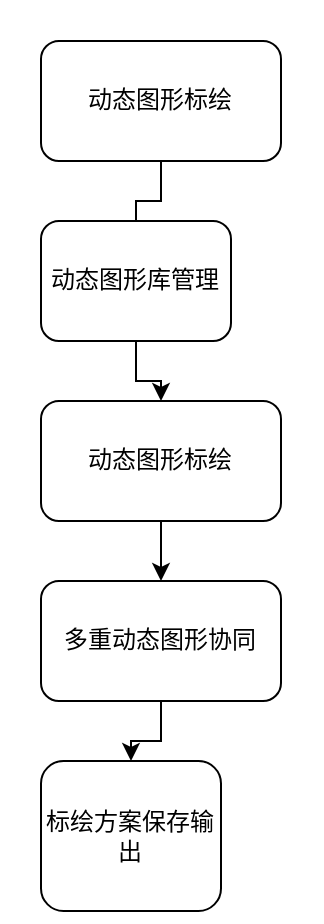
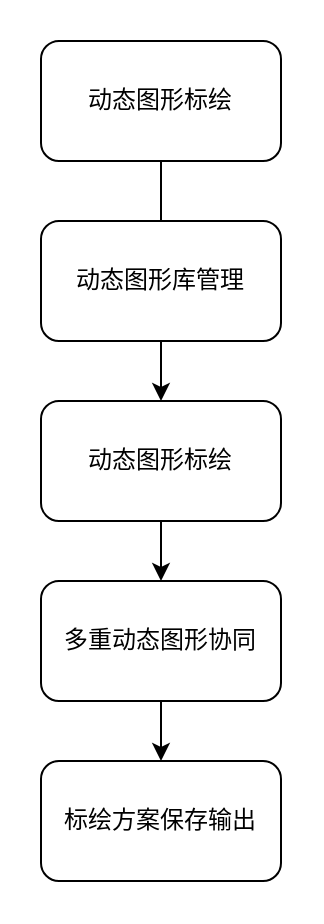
  <mxCell id="0" />
  <mxCell id="1" parent="0" />
  <mxCell id="2" style="edgeStyle=orthogonalEdgeStyle;rounded=0;orthogonalLoop=1;jettySize=auto;html=1;exitX=0.5;exitY=1;exitDx=0;exitDy=0;endArrow=none;endFill=0;" edge="1" parent="1" source="3" target="5"><mxGeometry relative="1" as="geometry" /></mxCell>
  <mxCell id="3" value="动态图形标绘" style="rounded=1;whiteSpace=wrap;html=1;" vertex="1" parent="1"><mxGeometry x="20" y="20" width="120" height="60" as="geometry" /></mxCell>
  <mxCell id="4" style="edgeStyle=orthogonalEdgeStyle;rounded=0;orthogonalLoop=1;jettySize=auto;html=1;exitX=0.5;exitY=1;exitDx=0;exitDy=0;" edge="1" parent="1" source="5" target="7"><mxGeometry relative="1" as="geometry" /></mxCell>
- <mxCell id="5" value="动态图形库管理" style="rounded=1;whiteSpace=wrap;html=1;" vertex="1" parent="1"><mxGeometry x="20" y="110" width="95" height="60" as="geometry" /></mxCell>
+ <mxCell id="5" value="动态图形库管理" style="rounded=1;whiteSpace=wrap;html=1;" vertex="1" parent="1"><mxGeometry x="20" y="110" width="120" height="60" as="geometry" /></mxCell>
  <mxCell id="6" style="edgeStyle=orthogonalEdgeStyle;rounded=0;orthogonalLoop=1;jettySize=auto;html=1;exitX=0.5;exitY=1;exitDx=0;exitDy=0;" edge="1" parent="1" source="7" target="9"><mxGeometry relative="1" as="geometry" /></mxCell>
  <mxCell id="7" value="动态图形标绘" style="rounded=1;whiteSpace=wrap;html=1;" vertex="1" parent="1"><mxGeometry x="20" y="200" width="120" height="60" as="geometry" /></mxCell>
  <mxCell id="8" style="edgeStyle=orthogonalEdgeStyle;rounded=0;orthogonalLoop=1;jettySize=auto;html=1;exitX=0.5;exitY=1;exitDx=0;exitDy=0;" edge="1" parent="1" source="9" target="10"><mxGeometry relative="1" as="geometry" /></mxCell>
  <mxCell id="9" value="多重动态图形协同&lt;span style=&quot;color: rgba(0, 0, 0, 0); font-family: monospace; font-size: 0px; text-align: start; text-wrap: nowrap;&quot;&gt;%3CmxGraphModel%3E%3Croot%3E%3CmxCell%20id%3D%220%22%2F%3E%3CmxCell%20id%3D%221%22%20parent%3D%220%22%2F%3E%3CmxCell%20id%3D%222%22%20value%3D%22%E5%8A%A8%E6%80%81%E5%9B%BE%E5%BD%A2%E6%A0%87%E7%BB%98%22%20style%3D%22rounded%3D1%3BwhiteSpace%3Dwrap%3Bhtml%3D1%3B%22%20vertex%3D%221%22%20parent%3D%221%22%3E%3CmxGeometry%20x%3D%22300%22%20y%3D%22440%22%20width%3D%22120%22%20height%3D%2260%22%20as%3D%22geometry%22%2F%3E%3C%2FmxCell%3E%3C%2Froot%3E%3C%2FmxGraphModel%3E&lt;/span&gt;" style="rounded=1;whiteSpace=wrap;html=1;" vertex="1" parent="1"><mxGeometry x="20" y="290" width="120" height="60" as="geometry" /></mxCell>
- <mxCell id="10" value="标绘方案保存输出" style="rounded=1;whiteSpace=wrap;html=1;" vertex="1" parent="1"><mxGeometry x="20" y="380" width="90" height="75" as="geometry" /></mxCell>
+ <mxCell id="10" value="标绘方案保存输出" style="rounded=1;whiteSpace=wrap;html=1;" vertex="1" parent="1"><mxGeometry x="20" y="380" width="120" height="60" as="geometry" /></mxCell>
